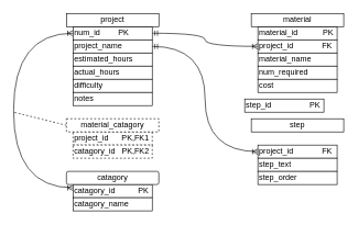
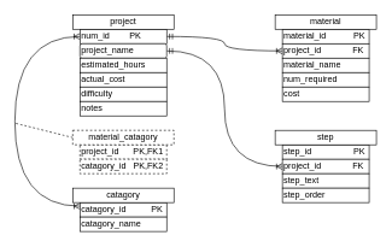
  <mxCell id="0" />
  <mxCell id="1" parent="0" />
  <mxCell id="2" style="edgeStyle=orthogonalEdgeStyle;rounded=0;orthogonalLoop=1;jettySize=auto;html=1;startArrow=ERmandOne;startFill=0;endArrow=ERoneToMany;endFill=0;curved=1;" edge="1" parent="1" source="4" target="13"><mxGeometry relative="1" as="geometry" /></mxCell>
  <mxCell id="3" style="edgeStyle=orthogonalEdgeStyle;curved=1;rounded=0;orthogonalLoop=1;jettySize=auto;html=1;entryX=0;entryY=0.25;entryDx=0;entryDy=0;startArrow=ERoneToMany;startFill=0;endArrow=ERoneToMany;endFill=0;" edge="1" parent="1" source="4" target="26"><mxGeometry relative="1" as="geometry"><Array as="points"><mxPoint x="20" y="50" /><mxPoint x="20" y="285" /></Array></mxGeometry></mxCell>
  <mxCell id="4" value="num_id&lt;span style=&quot;white-space: pre;&quot;&gt;&#09;&lt;/span&gt;&amp;nbsp; &amp;nbsp; PK" style="rounded=0;whiteSpace=wrap;html=1;align=left;" parent="1" vertex="1"><mxGeometry x="110" y="40" width="120" height="20" as="geometry" /></mxCell>
  <mxCell id="5" style="edgeStyle=orthogonalEdgeStyle;rounded=0;orthogonalLoop=1;jettySize=auto;html=1;entryX=0;entryY=0.5;entryDx=0;entryDy=0;startArrow=ERmandOne;startFill=0;endArrow=ERoneToMany;endFill=0;curved=1;" edge="1" parent="1" source="6" target="19"><mxGeometry relative="1" as="geometry" /></mxCell>
- <mxCell id="6" value="project_name" style="rounded=0;whiteSpace=wrap;html=1;align=left;" parent="1" vertex="1"><mxGeometry x="110" y="60" width="120" height="20" as="geometry" /></mxCell>
+ <mxCell id="6" value="project_name" style="whiteSpace=wrap;html=1;align=left;rounded=1;" parent="1" vertex="1"><mxGeometry x="110" y="60" width="120" height="20" as="geometry" /></mxCell>
  <mxCell id="7" value="estimated_hours" style="rounded=0;whiteSpace=wrap;html=1;align=left;" parent="1" vertex="1"><mxGeometry x="110" y="80" width="120" height="20" as="geometry" /></mxCell>
- <mxCell id="8" value="actual_hours" style="rounded=0;whiteSpace=wrap;html=1;align=left;" parent="1" vertex="1"><mxGeometry x="110" y="100" width="120" height="20" as="geometry" /></mxCell>
+ <mxCell id="8" value="actual_cost" style="rounded=0;whiteSpace=wrap;html=1;align=left;" parent="1" vertex="1"><mxGeometry x="110" y="100" width="120" height="20" as="geometry" /></mxCell>
  <mxCell id="9" value="difficulty" style="rounded=0;whiteSpace=wrap;html=1;align=left;" parent="1" vertex="1"><mxGeometry x="110" y="120" width="120" height="20" as="geometry" /></mxCell>
  <mxCell id="10" value="notes" style="rounded=0;whiteSpace=wrap;html=1;align=left;" parent="1" vertex="1"><mxGeometry x="110" y="140" width="120" height="20" as="geometry" /></mxCell>
  <mxCell id="11" value="project" style="rounded=0;whiteSpace=wrap;html=1;align=center;" parent="1" vertex="1"><mxGeometry x="100" y="20" width="140" height="20" as="geometry" /></mxCell>
  <mxCell id="12" value="material_id&lt;span style=&quot;white-space: pre;&quot;&gt;&#09;&lt;/span&gt;&amp;nbsp; &amp;nbsp; &amp;nbsp;PK" style="rounded=0;whiteSpace=wrap;html=1;align=left;" parent="1" vertex="1"><mxGeometry x="390" y="40" width="120" height="20" as="geometry" /></mxCell>
  <mxCell id="13" value="project_id&lt;span style=&quot;&quot;&gt;&#09;&lt;/span&gt;&amp;nbsp; &amp;nbsp; &amp;nbsp; &amp;nbsp; &amp;nbsp; &amp;nbsp; FK" style="rounded=0;whiteSpace=wrap;html=1;align=left;" parent="1" vertex="1"><mxGeometry x="390" y="60" width="120" height="20" as="geometry" /></mxCell>
  <mxCell id="14" value="material_name" style="rounded=0;whiteSpace=wrap;html=1;align=left;" parent="1" vertex="1"><mxGeometry x="390" y="80" width="120" height="20" as="geometry" /></mxCell>
  <mxCell id="15" value="num_required" style="rounded=0;whiteSpace=wrap;html=1;align=left;" parent="1" vertex="1"><mxGeometry x="390" y="100" width="120" height="20" as="geometry" /></mxCell>
  <mxCell id="16" value="cost" style="rounded=0;whiteSpace=wrap;html=1;align=left;" parent="1" vertex="1"><mxGeometry x="390" y="120" width="120" height="20" as="geometry" /></mxCell>
  <mxCell id="17" value="material" style="rounded=0;whiteSpace=wrap;html=1;align=center;" parent="1" vertex="1"><mxGeometry x="380" y="20" width="140" height="20" as="geometry" /></mxCell>
- <mxCell id="18" value="step_id&lt;span style=&quot;white-space: pre;&quot;&gt;&#09;&lt;span style=&quot;white-space: pre;&quot;&gt;&#09;&lt;/span&gt;&lt;/span&gt;&amp;nbsp; &amp;nbsp; &amp;nbsp;PK" style="rounded=0;whiteSpace=wrap;html=1;align=left;" parent="1" vertex="1"><mxGeometry x="370" y="150" width="120" height="20" as="geometry" /></mxCell>
+ <mxCell id="18" value="step_id&lt;span style=&quot;white-space: pre;&quot;&gt;&#09;&lt;span style=&quot;white-space: pre;&quot;&gt;&#09;&lt;/span&gt;&lt;/span&gt;&amp;nbsp; &amp;nbsp; &amp;nbsp;PK" style="rounded=0;whiteSpace=wrap;html=1;align=left;" parent="1" vertex="1"><mxGeometry x="390" y="200" width="120" height="20" as="geometry" /></mxCell>
  <mxCell id="19" value="project_id&lt;span style=&quot;&quot;&gt;&#09;&lt;/span&gt;&amp;nbsp; &amp;nbsp; &amp;nbsp; &amp;nbsp; &amp;nbsp; &amp;nbsp; FK" style="rounded=0;whiteSpace=wrap;html=1;align=left;" parent="1" vertex="1"><mxGeometry x="390" y="220" width="120" height="20" as="geometry" /></mxCell>
  <mxCell id="20" value="step_text" style="rounded=0;whiteSpace=wrap;html=1;align=left;" parent="1" vertex="1"><mxGeometry x="390" y="240" width="120" height="20" as="geometry" /></mxCell>
  <mxCell id="21" value="step_order" style="rounded=0;whiteSpace=wrap;html=1;align=left;" parent="1" vertex="1"><mxGeometry x="390" y="260" width="120" height="20" as="geometry" /></mxCell>
  <mxCell id="22" value="step" style="rounded=0;whiteSpace=wrap;html=1;align=center;" parent="1" vertex="1"><mxGeometry x="380" y="180" width="140" height="20" as="geometry" /></mxCell>
  <mxCell id="23" value="project_id&amp;nbsp;&amp;nbsp; &amp;nbsp; &amp;nbsp;PK,FK1" style="rounded=0;whiteSpace=wrap;html=1;align=left;dashed=1;" parent="1" vertex="1"><mxGeometry x="110" y="200" width="120" height="20" as="geometry" /></mxCell>
  <mxCell id="24" value="catagory_id&amp;nbsp; &amp;nbsp;PK,FK2" style="rounded=0;whiteSpace=wrap;html=1;align=left;dashed=1;" parent="1" vertex="1"><mxGeometry x="110" y="220" width="120" height="20" as="geometry" /></mxCell>
  <mxCell id="25" value="material_catagory" style="rounded=0;whiteSpace=wrap;html=1;align=center;dashed=1;" parent="1" vertex="1"><mxGeometry x="100" y="180" width="140" height="20" as="geometry" /></mxCell>
  <mxCell id="26" value="catagory_id&lt;span style=&quot;white-space: pre;&quot;&gt;&#09;&lt;/span&gt;&amp;nbsp; &amp;nbsp; &amp;nbsp;PK" style="rounded=0;whiteSpace=wrap;html=1;align=left;" parent="1" vertex="1"><mxGeometry x="110" y="280" width="120" height="20" as="geometry" /></mxCell>
  <mxCell id="27" value="catagory_name" style="rounded=0;whiteSpace=wrap;html=1;align=left;" parent="1" vertex="1"><mxGeometry x="110" y="300" width="120" height="20" as="geometry" /></mxCell>
- <mxCell id="28" value="catagory" style="whiteSpace=wrap;html=1;align=center;rounded=1;" parent="1" vertex="1"><mxGeometry x="100" y="260" width="140" height="20" as="geometry" /></mxCell>
+ <mxCell id="28" value="catagory" style="rounded=0;whiteSpace=wrap;html=1;align=center;" parent="1" vertex="1"><mxGeometry x="100" y="260" width="140" height="20" as="geometry" /></mxCell>
  <mxCell id="29" value="" style="endArrow=none;dashed=1;html=1;rounded=0;curved=1;exitX=0;exitY=0.5;exitDx=0;exitDy=0;" edge="1" parent="1" source="25"><mxGeometry width="50" height="50" relative="1" as="geometry"><mxPoint x="350" y="390" as="sourcePoint" /><mxPoint x="20" y="170" as="targetPoint" /></mxGeometry></mxCell>
